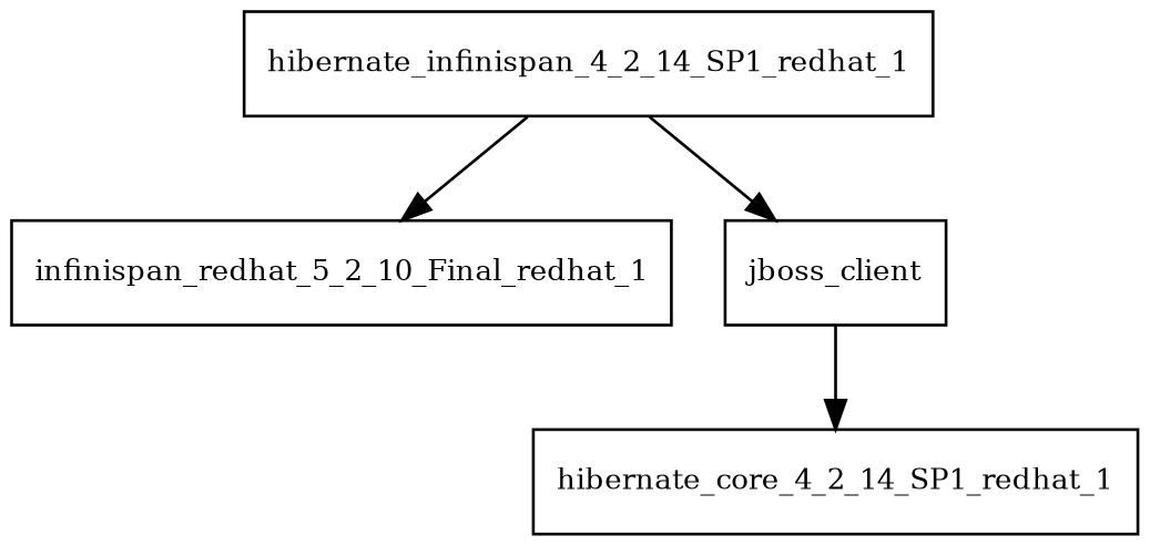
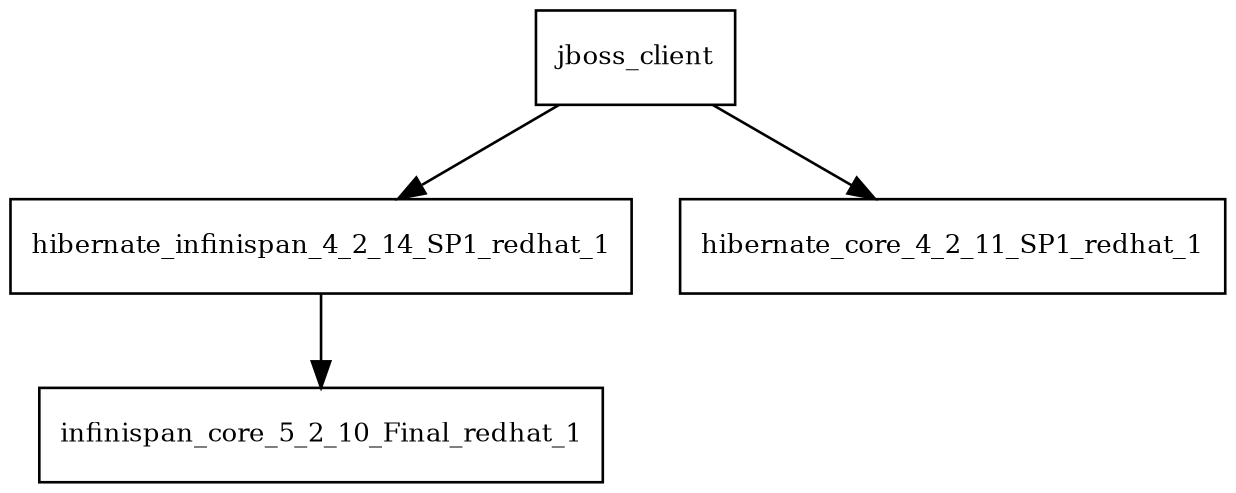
  digraph {
    node [fontsize=10.0 shape=box]
    hibernate_infinispan_4_2_14_SP1_redhat_1
-   infinispan_core_5_2_10_Final_redhat_1 [label=infinispan_redhat_5_2_10_Final_redhat_1]
+   infinispan_core_5_2_10_Final_redhat_1
    jboss_client
-   hibernate_core_4_2_14_SP1_redhat_1
+   hibernate_core_4_2_14_SP1_redhat_1 [label=hibernate_core_4_2_11_SP1_redhat_1]
    hibernate_infinispan_4_2_14_SP1_redhat_1 -> infinispan_core_5_2_10_Final_redhat_1
-   hibernate_infinispan_4_2_14_SP1_redhat_1 -> jboss_client
+   jboss_client -> hibernate_infinispan_4_2_14_SP1_redhat_1
    jboss_client -> hibernate_core_4_2_14_SP1_redhat_1
  }
